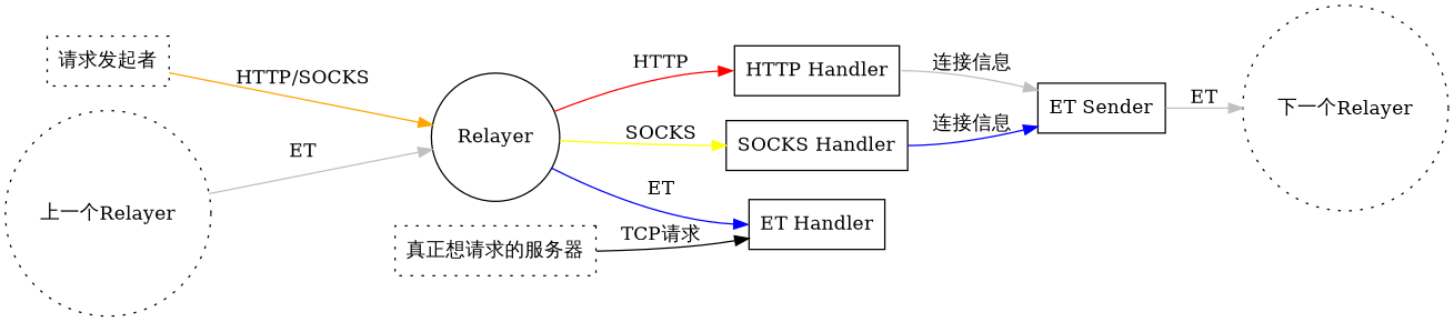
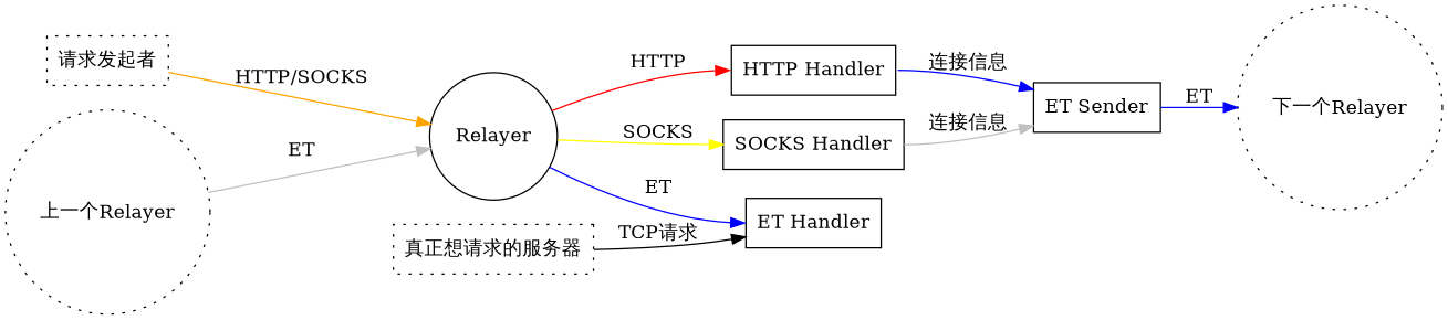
  digraph {
    fontname="DejaVu Serif"
    rankdir=LR
    node [fontname="DejaVu Serif" shape=box]
    edge [color=gray fontname="DejaVu Serif"]
    n1 [label="请求发起者" style=dotted]
    n2 [label=Relayer shape=circle]
    n3 [label="HTTP Handler"]
    n4 [label="SOCKS Handler"]
    n5 [label="ET Handler"]
    n6 [label="真正想请求的服务器" style=dotted]
    n7 [label="ET Sender"]
    n8 [label="上一个Relayer" shape=circle style=dotted]
    n9 [label="下一个Relayer" shape=circle style=dotted]
    n1 -> n2 [color=orange label="HTTP/SOCKS"]
    n2 -> n3 [color=red headport=w label=HTTP]
    n2 -> n4 [color=yellow headport=w label=SOCKS]
    n2 -> n5 [color=blue headport=w label=ET]
-   n3 -> n7 [label="连接信息" tailport=e]
-   n4 -> n7 [color=blue label="连接信息" tailport=e]
+   n3 -> n7 [color=blue label="连接信息" tailport=e]
+   n4 -> n7 [label="连接信息" tailport=e]
    n6 -> n5 [label="TCP请求" color=""]
-   n7 -> n9 [label=ET]
+   n7 -> n9 [color=blue label=ET]
    n8 -> n2 [label=ET]
  }
